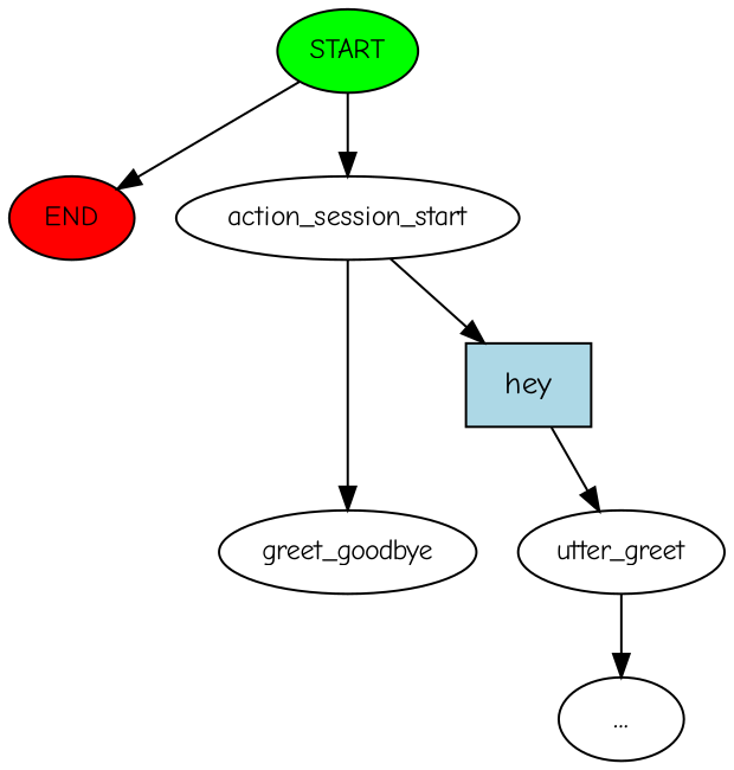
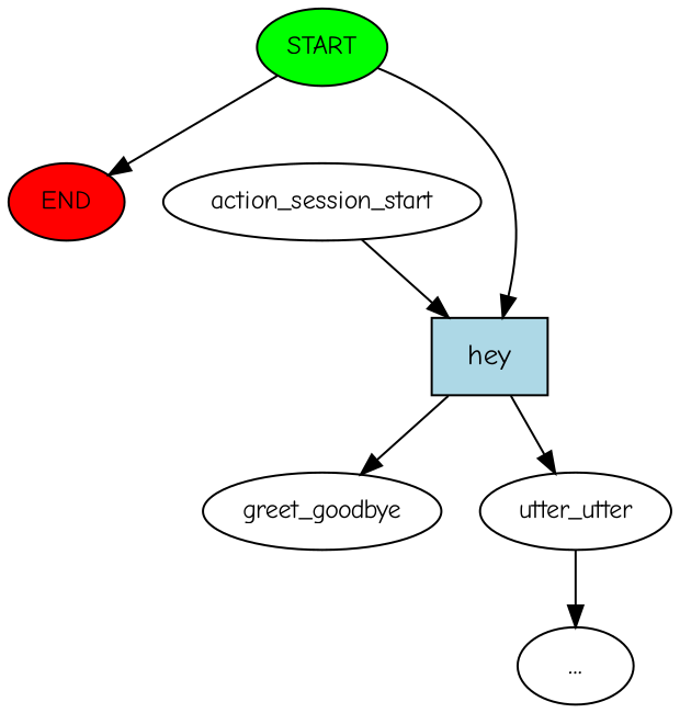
  digraph {
    fontname="Comic Neue"
    node [fontname="Comic Neue" fontsize=12]
    edge [fontname="Comic Neue"]
    n1 [fillcolor=green label=START style=filled]
    n2 [fillcolor=red label=END style=filled]
    n3 [label=action_session_start]
    n4 [label=greet_goodbye]
    n5 [fillcolor=lightblue label=hey shape=rect style=filled fontsize=""]
-   n6 [label=utter_greet]
+   n6 [label=utter_utter]
    n7 [label="..." fontsize=""]
    n1 -> n2
-   n1 -> n3
-   n3 -> n4
+   n1 -> n5
+   n5 -> n4
    n3 -> n5
    n5 -> n6
    n6 -> n7
  }
